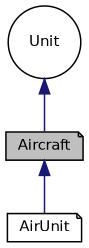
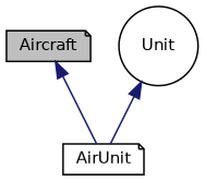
  digraph {
    node [color=black fillcolor=white fontname=Helvetica fontsize=10 shape=note style=filled]
    edge [color=midnightblue dir=back fontname=Helvetica fontsize=10 labelfontname=Helvetica labelfontsize=10 style=solid]
    n1 [fillcolor=grey75 fontcolor=black height=0.2 label=Aircraft width=0.4]
    n2 [height=0.2 label=AirUnit width=0.4]
    n3 [height=0.2 label=Unit shape=circle width=0.4]
    n1 -> n2
-   n3 -> n1
+   n3 -> n2
  }
